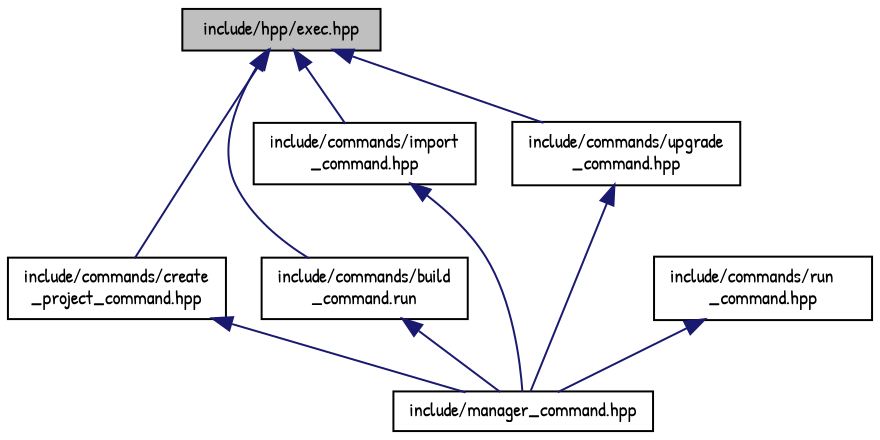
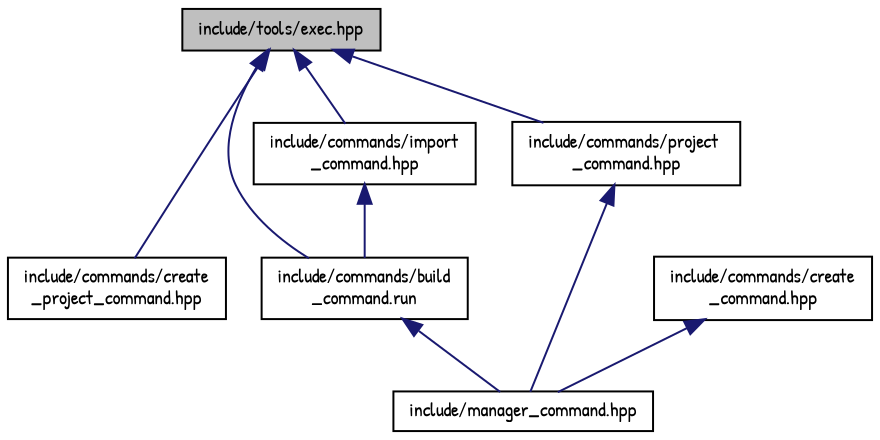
  digraph {
    fontname="Patrick Hand"
    node [color=black fillcolor=white fontname="Patrick Hand" fontsize=10 shape=record style=filled]
    edge [color=midnightblue dir=back fontname="Patrick Hand" fontsize=10 labelfontname=Helvetica labelfontsize=10 style=solid]
-   n1 [fillcolor=grey75 fontcolor=black height=0.2 label="include/hpp/exec.hpp" width=0.4]
+   n1 [fillcolor=grey75 fontcolor=black height=0.2 label="include/tools/exec.hpp" width=0.4]
    n2 [height=0.2 label="include/commands/build\l_command.run" width=0.4]
    n3 [height=0.2 label="include/commands/create\l_project_command.hpp" width=0.4]
    n4 [height=0.2 label="include/commands/import\l_command.hpp" width=0.4]
-   n5 [height=0.2 label="include/commands/upgrade\l_command.hpp" width=0.4]
+   n5 [height=0.2 label="include/commands/project\l_command.hpp" width=0.4]
    n6 [height=0.2 label="include/manager_command.hpp" width=0.4]
-   n7 [height=0.2 label="include/commands/run\l_command.hpp" width=0.4]
+   n7 [height=0.2 label="include/commands/create\l_command.hpp" width=0.4]
    n1 -> n2
    n1 -> n3
    n1 -> n4
    n1 -> n5
    n2 -> n6
-   n3 -> n6
-   n4 -> n6
+   n4 -> n2
    n5 -> n6
    n7 -> n6
  }
